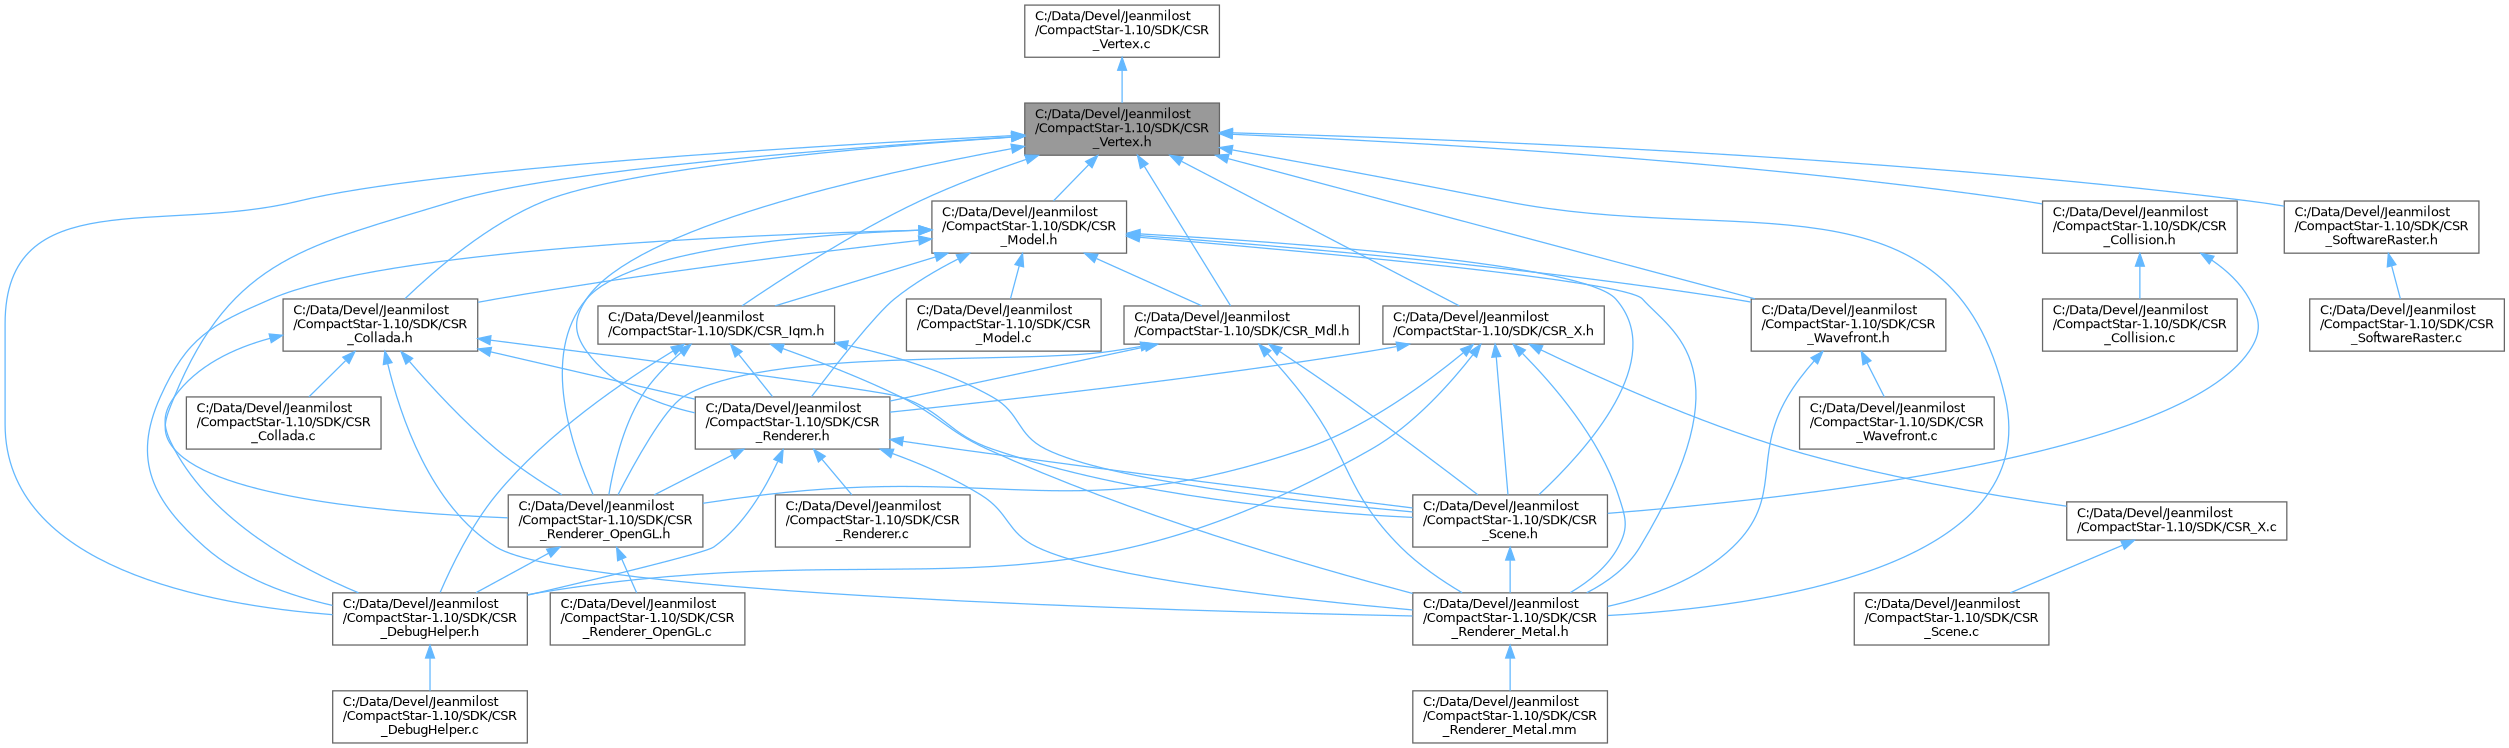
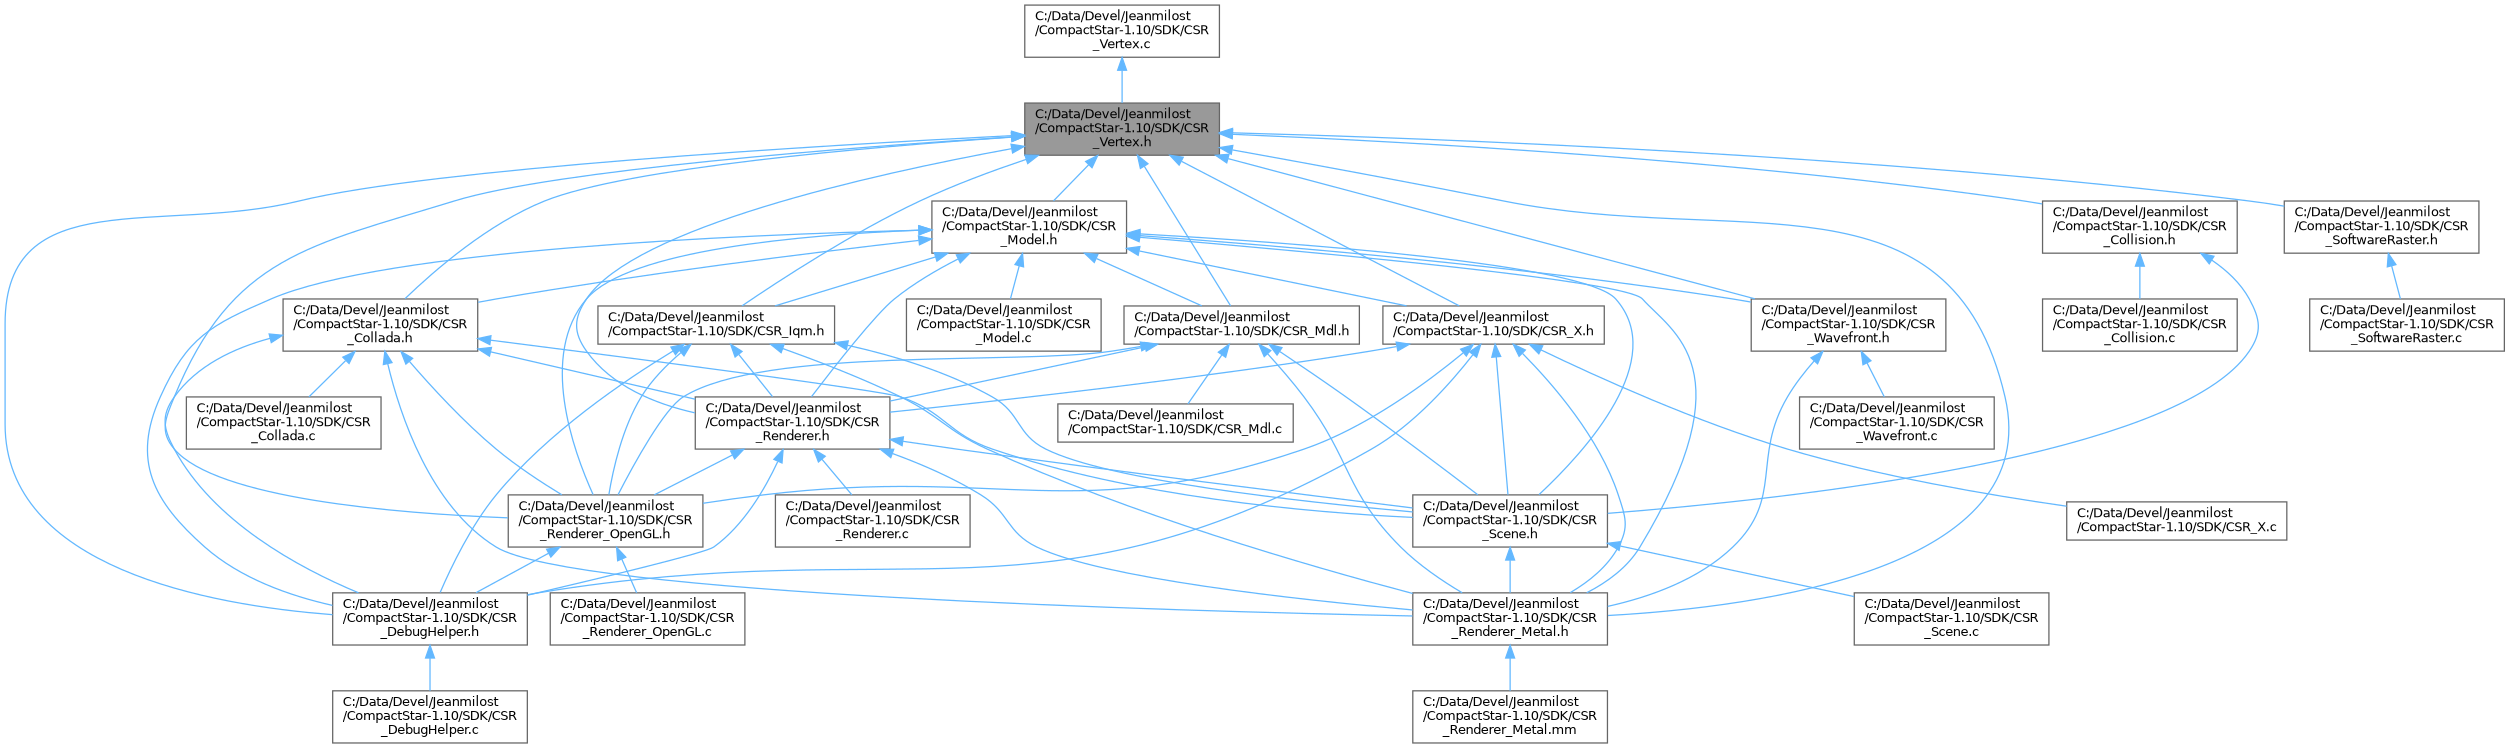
  digraph {
    node [color=grey40 fillcolor=white fontname=Helvetica fontsize=10 shape=box style=filled]
    edge [color=steelblue1 dir=back fontname=Helvetica fontsize=10 labelfontname=Helvetica labelfontsize=10 style=solid]
    n1 [color=gray40 fillcolor=grey60 fontcolor=black height=0.2 label="C:/Data/Devel/Jeanmilost\l/CompactStar-1.10/SDK/CSR\l_Vertex.h" width=0.4]
    n2 [height=0.2 label="C:/Data/Devel/Jeanmilost\l/CompactStar-1.10/SDK/CSR\l_Collada.h" width=0.4]
    n3 [height=0.2 label="C:/Data/Devel/Jeanmilost\l/CompactStar-1.10/SDK/CSR\l_DebugHelper.h" width=0.4]
    n4 [height=0.2 label="C:/Data/Devel/Jeanmilost\l/CompactStar-1.10/SDK/CSR\l_Renderer.h" width=0.4]
    n5 [height=0.2 label="C:/Data/Devel/Jeanmilost\l/CompactStar-1.10/SDK/CSR\l_Renderer_Metal.h" width=0.4]
    n6 [height=0.2 label="C:/Data/Devel/Jeanmilost\l/CompactStar-1.10/SDK/CSR\l_Renderer_OpenGL.h" width=0.4]
    n7 [height=0.2 label="C:/Data/Devel/Jeanmilost\l/CompactStar-1.10/SDK/CSR\l_Collision.h" width=0.4]
    n8 [height=0.2 label="C:/Data/Devel/Jeanmilost\l/CompactStar-1.10/SDK/CSR_Iqm.h" width=0.4]
    n9 [height=0.2 label="C:/Data/Devel/Jeanmilost\l/CompactStar-1.10/SDK/CSR_Mdl.h" width=0.4]
    n10 [height=0.2 label="C:/Data/Devel/Jeanmilost\l/CompactStar-1.10/SDK/CSR\l_Model.h" width=0.4]
    n11 [height=0.2 label="C:/Data/Devel/Jeanmilost\l/CompactStar-1.10/SDK/CSR\l_Wavefront.h" width=0.4]
    n12 [height=0.2 label="C:/Data/Devel/Jeanmilost\l/CompactStar-1.10/SDK/CSR_X.h" width=0.4]
    n13 [height=0.2 label="C:/Data/Devel/Jeanmilost\l/CompactStar-1.10/SDK/CSR\l_SoftwareRaster.h" width=0.4]
    n14 [height=0.2 label="C:/Data/Devel/Jeanmilost\l/CompactStar-1.10/SDK/CSR\l_Collada.c" width=0.4]
    n15 [height=0.2 label="C:/Data/Devel/Jeanmilost\l/CompactStar-1.10/SDK/CSR\l_Scene.h" width=0.4]
    n16 [height=0.2 label="C:/Data/Devel/Jeanmilost\l/CompactStar-1.10/SDK/CSR\l_DebugHelper.c" width=0.4]
    n17 [height=0.2 label="C:/Data/Devel/Jeanmilost\l/CompactStar-1.10/SDK/CSR\l_Renderer.c" width=0.4]
    n18 [height=0.2 label="C:/Data/Devel/Jeanmilost\l/CompactStar-1.10/SDK/CSR\l_Renderer_Metal.mm" width=0.4]
    n19 [height=0.2 label="C:/Data/Devel/Jeanmilost\l/CompactStar-1.10/SDK/CSR\l_Renderer_OpenGL.c" width=0.4]
    n20 [height=0.2 label="C:/Data/Devel/Jeanmilost\l/CompactStar-1.10/SDK/CSR\l_Collision.c" width=0.4]
+   n21 [height=0.2 label="C:/Data/Devel/Jeanmilost\l/CompactStar-1.10/SDK/CSR_Mdl.c" width=0.4]
    n22 [height=0.2 label="C:/Data/Devel/Jeanmilost\l/CompactStar-1.10/SDK/CSR\l_Model.c" width=0.4]
    n23 [height=0.2 label="C:/Data/Devel/Jeanmilost\l/CompactStar-1.10/SDK/CSR\l_Wavefront.c" width=0.4]
    n24 [height=0.2 label="C:/Data/Devel/Jeanmilost\l/CompactStar-1.10/SDK/CSR_X.c" width=0.4]
    n25 [height=0.2 label="C:/Data/Devel/Jeanmilost\l/CompactStar-1.10/SDK/CSR\l_SoftwareRaster.c" width=0.4]
    n26 [height=0.2 label="C:/Data/Devel/Jeanmilost\l/CompactStar-1.10/SDK/CSR\l_Vertex.c" width=0.4]
    n27 [height=0.2 label="C:/Data/Devel/Jeanmilost\l/CompactStar-1.10/SDK/CSR\l_Scene.c" width=0.4]
    n1 -> n2
    n1 -> n3
    n1 -> n4
    n1 -> n5
    n1 -> n6
    n1 -> n7
    n1 -> n8
    n1 -> n9
    n1 -> n10
    n1 -> n11
    n1 -> n12
    n1 -> n13
    n2 -> n3
    n2 -> n4
    n2 -> n5
    n2 -> n6
    n2 -> n14
    n2 -> n15
    n3 -> n16
    n4 -> n3
    n4 -> n5
    n4 -> n6
    n4 -> n15
    n4 -> n17
    n5 -> n18
    n6 -> n3
    n6 -> n19
    n7 -> n15
    n7 -> n20
    n8 -> n3
    n8 -> n4
    n8 -> n5
    n8 -> n6
    n8 -> n15
    n9 -> n4
    n9 -> n5
    n9 -> n6
    n9 -> n15
+   n9 -> n21
    n10 -> n2
    n10 -> n3
    n10 -> n4
    n10 -> n5
    n10 -> n6
    n10 -> n8
    n10 -> n9
    n10 -> n11
+   n10 -> n12
    n10 -> n15
    n10 -> n22
    n11 -> n5
    n11 -> n23
    n12 -> n3
    n12 -> n4
    n12 -> n5
    n12 -> n6
    n12 -> n15
    n12 -> n24
    n13 -> n25
    n15 -> n5
-   n24 -> n27
+   n15 -> n27
    n26 -> n1
  }
